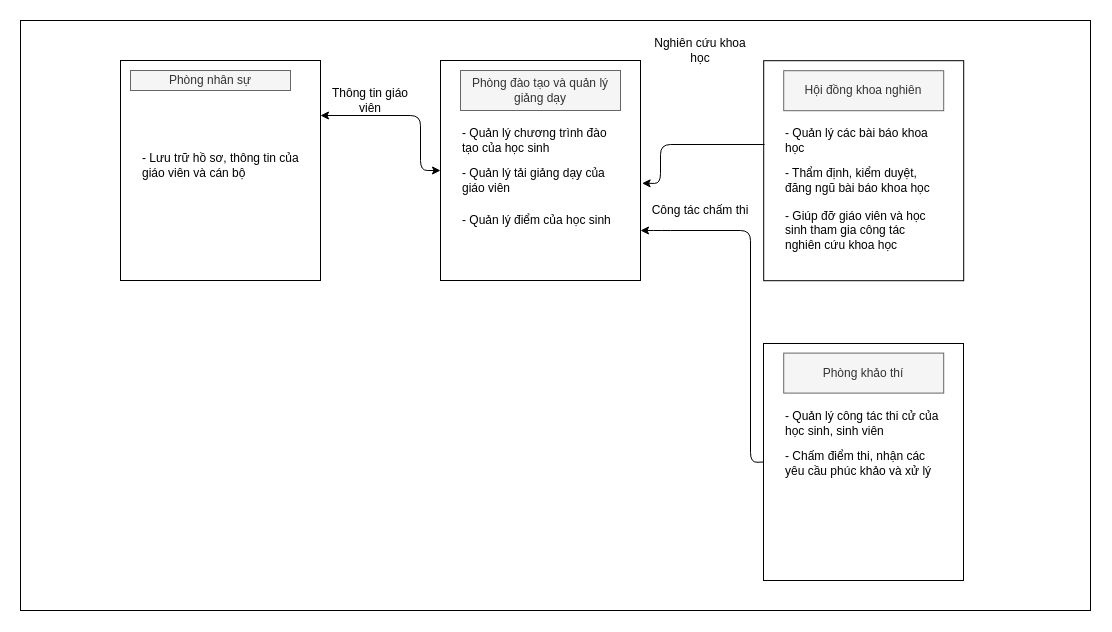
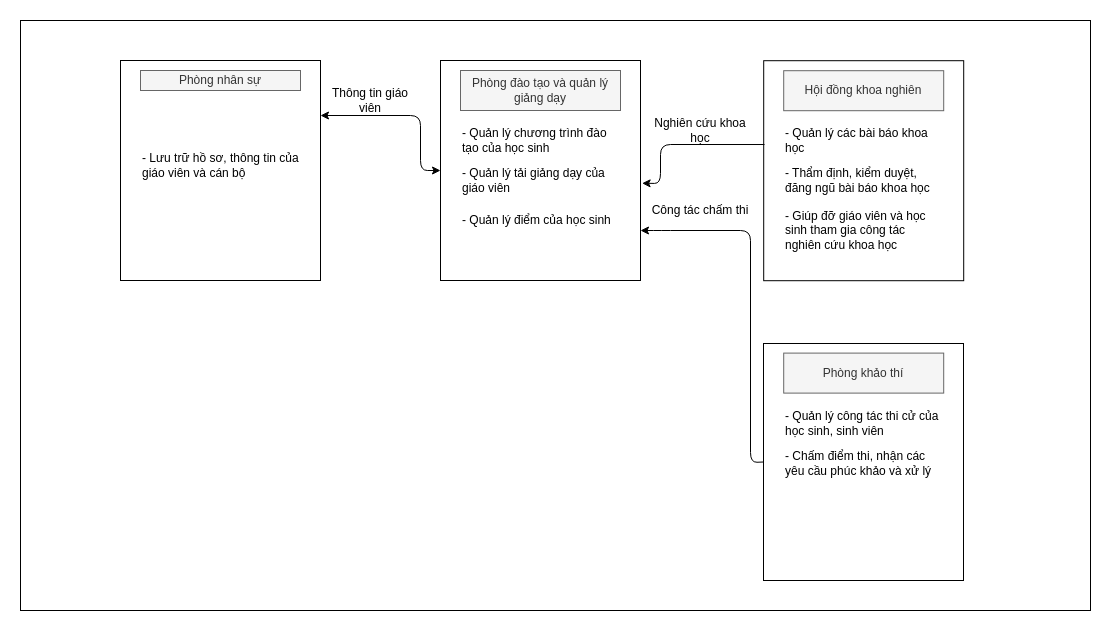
  <mxCell id="0" />
  <mxCell id="1" parent="0" />
  <mxCell id="2" value="" style="rounded=0;whiteSpace=wrap;html=1;" vertex="1" parent="1"><mxGeometry x="20" y="20" width="1070" height="590" as="geometry" /></mxCell>
  <mxCell id="3" value="" style="rounded=0;whiteSpace=wrap;html=1;" vertex="1" parent="1"><mxGeometry x="120" y="60" width="200" height="220" as="geometry" /></mxCell>
- <mxCell id="4" value="Phòng nhân sự" style="text;html=1;strokeColor=#666666;fillColor=#f5f5f5;align=center;verticalAlign=middle;whiteSpace=wrap;rounded=0;fontColor=#333333;" vertex="1" parent="1"><mxGeometry x="130" y="70" width="160" height="20" as="geometry" /></mxCell>
+ <mxCell id="4" value="Phòng nhân sự" style="text;html=1;strokeColor=#666666;fillColor=#f5f5f5;align=center;verticalAlign=middle;whiteSpace=wrap;rounded=0;fontColor=#333333;" vertex="1" parent="1"><mxGeometry x="140" y="70" width="160" height="20" as="geometry" /></mxCell>
  <mxCell id="5" value="" style="rounded=0;whiteSpace=wrap;html=1;" vertex="1" parent="1"><mxGeometry x="440" y="60" width="200" height="220" as="geometry" /></mxCell>
  <mxCell id="6" value="Phòng đào tạo và quản lý giảng dạy" style="text;html=1;strokeColor=#666666;fillColor=#f5f5f5;align=center;verticalAlign=middle;whiteSpace=wrap;rounded=0;fontColor=#333333;" vertex="1" parent="1"><mxGeometry x="460" y="70" width="160" height="40" as="geometry" /></mxCell>
  <mxCell id="7" value="" style="rounded=0;whiteSpace=wrap;html=1;" vertex="1" parent="1"><mxGeometry x="763.2" y="60.2" width="200" height="220" as="geometry" /></mxCell>
  <mxCell id="8" value="Hội đồng khoa nghiên" style="text;html=1;strokeColor=#666666;fillColor=#f5f5f5;align=center;verticalAlign=middle;whiteSpace=wrap;rounded=0;fontColor=#333333;" vertex="1" parent="1"><mxGeometry x="783.2" y="70.2" width="160" height="40" as="geometry" /></mxCell>
  <mxCell id="9" value="- Lưu trữ hồ sơ, thông tin của giáo viên và cán bộ" style="text;html=1;strokeColor=none;fillColor=none;align=left;verticalAlign=middle;whiteSpace=wrap;rounded=0;" vertex="1" parent="1"><mxGeometry x="140" y="140" width="160" height="50" as="geometry" /></mxCell>
  <mxCell id="10" value="- Quản lý chương trình đào tạo của học sinh&lt;span style=&quot;font-family: &amp;#34;helvetica&amp;#34; , &amp;#34;arial&amp;#34; , sans-serif ; font-size: 0px ; white-space: nowrap&quot;&gt;%3CmxGraphModel%3E%3Croot%3E%3CmxCell%20id%3D%220%22%2F%3E%3CmxCell%20id%3D%221%22%20parent%3D%220%22%2F%3E%3CmxCell%20id%3D%222%22%20value%3D%22-%20Qu%E1%BA%A3n%20l%C3%BD%20%C4%91%E1%BB%99i%20ng%C5%A9%20gi%C3%A1o%20vi%C3%AAn%2C%20c%C3%A1n%20b%E1%BB%99%20trong%20tr%C6%B0%E1%BB%9Dng%22%20style%3D%22text%3Bhtml%3D1%3BstrokeColor%3Dnone%3BfillColor%3Dnone%3Balign%3Dleft%3BverticalAlign%3Dmiddle%3BwhiteSpace%3Dwrap%3Brounded%3D0%3B%22%20vertex%3D%221%22%20parent%3D%221%22%3E%3CmxGeometry%20x%3D%22180%22%20y%3D%22240%22%20width%3D%22160%22%20height%3D%2240%22%20as%3D%22geometry%22%2F%3E%3C%2FmxCell%3E%3C%2Froot%3E%3C%2FmxGraphModel%3E&lt;/span&gt;" style="text;html=1;strokeColor=none;fillColor=none;align=left;verticalAlign=middle;whiteSpace=wrap;rounded=0;" vertex="1" parent="1"><mxGeometry x="459.829" y="120" width="160" height="40" as="geometry" /></mxCell>
  <mxCell id="11" value="- Quản lý tải giảng dạy của giáo viên&amp;nbsp;" style="text;html=1;strokeColor=none;fillColor=none;align=left;verticalAlign=middle;whiteSpace=wrap;rounded=0;" vertex="1" parent="1"><mxGeometry x="459.829" y="160" width="160" height="40" as="geometry" /></mxCell>
  <mxCell id="12" value="- Quản lý điểm của học sinh" style="text;html=1;strokeColor=none;fillColor=none;align=left;verticalAlign=middle;whiteSpace=wrap;rounded=0;" vertex="1" parent="1"><mxGeometry x="459.829" y="200" width="160" height="40" as="geometry" /></mxCell>
  <mxCell id="13" value="- Quản lý các bài báo khoa học" style="text;html=1;strokeColor=none;fillColor=none;align=left;verticalAlign=middle;whiteSpace=wrap;rounded=0;" vertex="1" parent="1"><mxGeometry x="783.029" y="120.2" width="160" height="40" as="geometry" /></mxCell>
  <mxCell id="14" value="- Thẩm định, kiểm duyệt, đăng ngũ bài báo khoa học" style="text;html=1;strokeColor=none;fillColor=none;align=left;verticalAlign=middle;whiteSpace=wrap;rounded=0;" vertex="1" parent="1"><mxGeometry x="783.029" y="160.2" width="160" height="40" as="geometry" /></mxCell>
  <mxCell id="15" value="- Giúp đỡ giáo viên và học sinh tham gia công tác nghiên cứu khoa học" style="text;html=1;strokeColor=none;fillColor=none;align=left;verticalAlign=middle;whiteSpace=wrap;rounded=0;" vertex="1" parent="1"><mxGeometry x="783.2" y="200.2" width="160" height="60" as="geometry" /></mxCell>
  <mxCell id="16" value="Thông tin giáo viên" style="text;html=1;strokeColor=none;fillColor=none;align=center;verticalAlign=middle;whiteSpace=wrap;rounded=0;" vertex="1" parent="1"><mxGeometry x="320" y="90" width="100" height="20" as="geometry" /></mxCell>
  <mxCell id="17" value="" style="endArrow=classic;html=1;entryX=1.008;entryY=0.558;entryDx=0;entryDy=0;exitX=0.004;exitY=0.381;exitDx=0;exitDy=0;entryPerimeter=0;exitPerimeter=0;" edge="1" parent="1" source="7" target="5"><mxGeometry width="50" height="50" relative="1" as="geometry"><mxPoint x="330" y="125" as="sourcePoint" /><mxPoint x="451.2" y="188.58" as="targetPoint" /><Array as="points"><mxPoint x="660" y="144" /><mxPoint x="660" y="183" /></Array></mxGeometry></mxCell>
- <mxCell id="18" value="Nghiên cứu khoa học" style="text;html=1;strokeColor=none;fillColor=none;align=center;verticalAlign=middle;whiteSpace=wrap;rounded=0;" vertex="1" parent="1"><mxGeometry x="650" y="40" width="100" height="20" as="geometry" /></mxCell>
+ <mxCell id="18" value="Nghiên cứu khoa học" style="text;html=1;strokeColor=none;fillColor=none;align=center;verticalAlign=middle;whiteSpace=wrap;rounded=0;" vertex="1" parent="1"><mxGeometry x="650" y="120" width="100" height="20" as="geometry" /></mxCell>
  <mxCell id="19" value="" style="endArrow=classic;startArrow=classic;html=1;entryX=0;entryY=0.5;entryDx=0;entryDy=0;exitX=1;exitY=0.25;exitDx=0;exitDy=0;" edge="1" parent="1" source="3" target="5"><mxGeometry width="50" height="50" relative="1" as="geometry"><mxPoint x="340" y="200" as="sourcePoint" /><mxPoint x="390" y="150" as="targetPoint" /><Array as="points"><mxPoint x="420" y="115" /><mxPoint x="420" y="170" /></Array></mxGeometry></mxCell>
  <mxCell id="20" value="" style="rounded=0;whiteSpace=wrap;html=1;" vertex="1" parent="1"><mxGeometry x="763" y="343" width="200" height="237" as="geometry" /></mxCell>
  <mxCell id="21" value="Phòng khảo thí" style="text;html=1;strokeColor=#666666;fillColor=#f5f5f5;align=center;verticalAlign=middle;whiteSpace=wrap;rounded=0;fontColor=#333333;" vertex="1" parent="1"><mxGeometry x="783.2" y="352.6" width="160" height="40" as="geometry" /></mxCell>
  <mxCell id="22" value="- Quản lý công tác thi cử của học sinh, sinh viên" style="text;html=1;strokeColor=none;fillColor=none;align=left;verticalAlign=middle;whiteSpace=wrap;rounded=0;" vertex="1" parent="1"><mxGeometry x="783.029" y="402.6" width="160" height="40" as="geometry" /></mxCell>
  <mxCell id="23" value="- Chấm điểm thi, nhận các yêu cầu phúc khảo và xử lý" style="text;html=1;strokeColor=none;fillColor=none;align=left;verticalAlign=middle;whiteSpace=wrap;rounded=0;" vertex="1" parent="1"><mxGeometry x="783.029" y="442.6" width="160" height="40" as="geometry" /></mxCell>
  <mxCell id="24" value="" style="endArrow=classic;html=1;exitX=0;exitY=0.5;exitDx=0;exitDy=0;" edge="1" parent="1" source="20"><mxGeometry width="50" height="50" relative="1" as="geometry"><mxPoint x="670" y="450" as="sourcePoint" /><mxPoint x="640" y="230" as="targetPoint" /><Array as="points"><mxPoint x="750" y="462" /><mxPoint x="750" y="230" /><mxPoint x="660" y="230" /></Array></mxGeometry></mxCell>
  <mxCell id="25" value="Công tác chấm thi" style="text;html=1;strokeColor=none;fillColor=none;align=center;verticalAlign=middle;whiteSpace=wrap;rounded=0;" vertex="1" parent="1"><mxGeometry x="650" y="200" width="100" height="20" as="geometry" /></mxCell>
